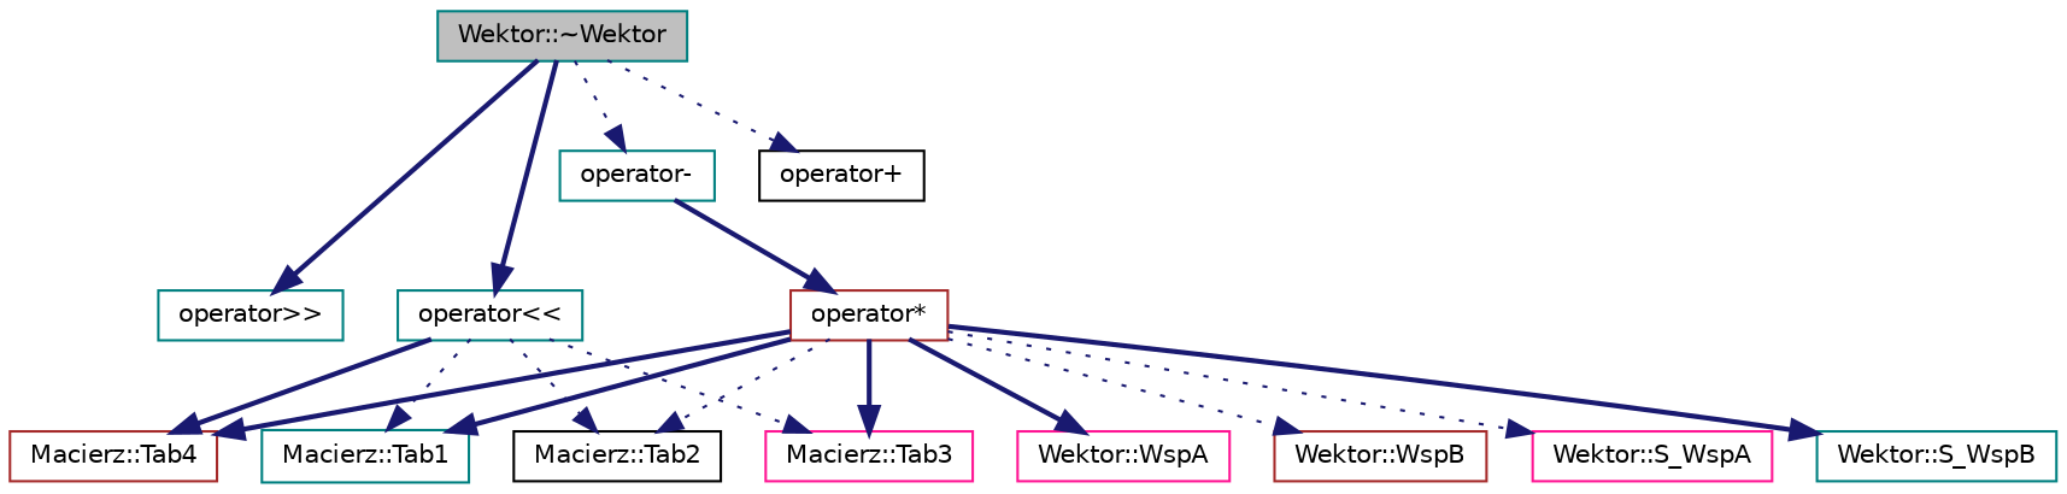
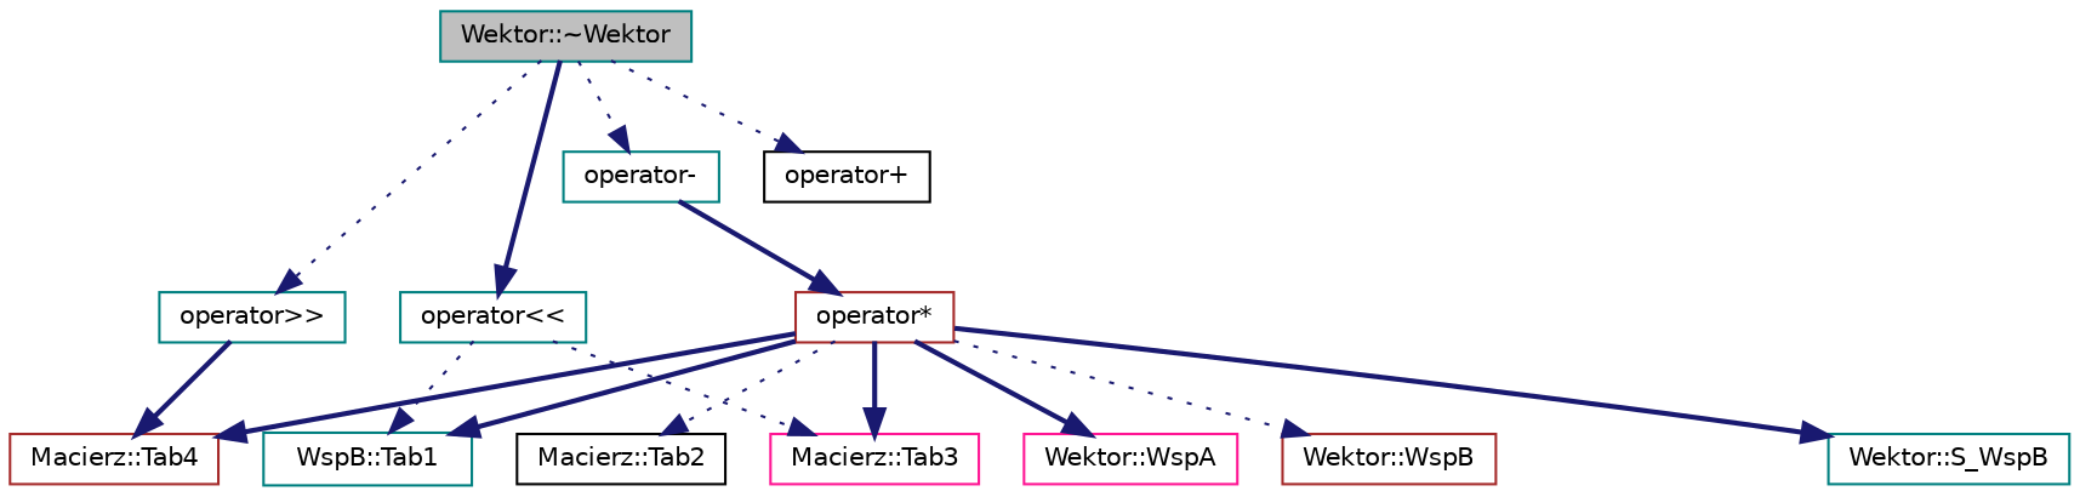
  digraph {
    rankdir=TB
    node [color=teal fillcolor=white fontname=Helvetica fontsize=10 shape=record style=filled]
    edge [color=midnightblue fontname=Helvetica fontsize=10 labelfontname=Helvetica labelfontsize=10 style=bold]
    n1 [fillcolor=grey75 fontcolor=black height=0.2 label="Wektor::~Wektor" width=0.4]
    n2 [height=0.2 label="operator\>\>" width=0.4]
    n3 [height=0.2 label="operator\<\<" width=0.4]
    n4 [color=black height=0.2 label="operator+" width=0.4]
    n5 [height=0.2 label="operator-" width=0.4]
-   n6 [height=0.2 label="Macierz::Tab1" width=0.4]
+   n6 [height=0.2 label="WspB::Tab1" width=0.4]
    n7 [color=black height=0.2 label="Macierz::Tab2" width=0.4]
    n8 [color=deeppink height=0.2 label="Macierz::Tab3" width=0.4]
    n9 [color=brown height=0.2 label="Macierz::Tab4" width=0.4]
    n10 [color=brown height=0.2 label="operator*" width=0.4]
    n11 [color=deeppink height=0.2 label="Wektor::WspA" width=0.4]
    n12 [color=brown height=0.2 label="Wektor::WspB" width=0.4]
-   n13 [color=deeppink height=0.2 label="Wektor::S_WspA" width=0.4]
    n14 [height=0.2 label="Wektor::S_WspB" width=0.4]
-   n1 -> n2
+   n1 -> n2 [style=dotted]
    n1 -> n3
    n1 -> n4 [style=dotted]
    n1 -> n5 [style=dotted]
    n3 -> n6 [style=dotted]
-   n3 -> n7 [style=dotted]
    n3 -> n8 [style=dotted]
-   n3 -> n9
+   n2 -> n9
    n5 -> n10
    n10 -> n6
    n10 -> n7 [style=dotted]
    n10 -> n8
    n10 -> n9
    n10 -> n11
    n10 -> n12 [style=dotted]
-   n10 -> n13 [style=dotted]
    n10 -> n14
  }
